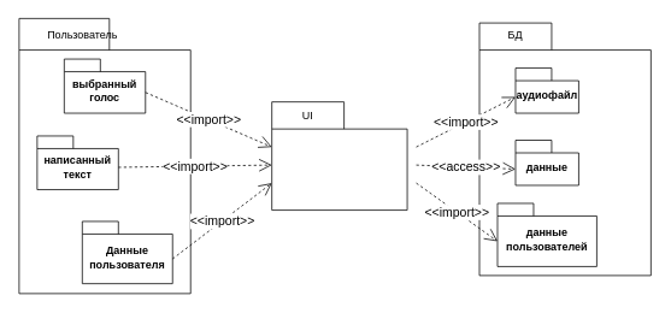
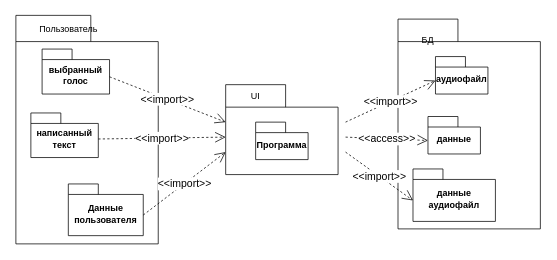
  <mxCell id="0" />
  <mxCell id="1" parent="0" />
  <mxCell id="2" value="" style="shape=folder;fontStyle=1;spacingTop=10;tabWidth=100;tabHeight=35;tabPosition=left;html=1;whiteSpace=wrap;" vertex="1" parent="1"><mxGeometry x="20" y="20" width="190" height="305" as="geometry" /></mxCell>
  <mxCell id="3" value="" style="shape=folder;fontStyle=1;spacingTop=10;tabWidth=80;tabHeight=30;tabPosition=left;html=1;whiteSpace=wrap;" parent="1" vertex="1"><mxGeometry x="530" y="25" width="190" height="280" as="geometry" /></mxCell>
- <mxCell id="4" value="БД" style="text;html=1;strokeColor=none;fillColor=none;align=center;verticalAlign=middle;whiteSpace=wrap;rounded=0;" parent="1" vertex="1"><mxGeometry x="540" y="24" width="60" height="30" as="geometry" /></mxCell>
- <mxCell id="5" value="данные пользователей" style="shape=folder;fontStyle=1;spacingTop=10;tabWidth=40;tabHeight=14;tabPosition=left;html=1;whiteSpace=wrap;" parent="1" vertex="1"><mxGeometry x="550" y="225" width="110" height="70" as="geometry" /></mxCell>
+ <mxCell id="4" value="БД" style="text;html=1;strokeColor=none;fillColor=none;align=center;verticalAlign=middle;whiteSpace=wrap;rounded=0;" parent="1" vertex="1"><mxGeometry x="540" y="39" width="60" height="30" as="geometry" /></mxCell>
+ <mxCell id="5" value="данные аудиофайл" style="shape=folder;fontStyle=1;spacingTop=10;tabWidth=40;tabHeight=14;tabPosition=left;html=1;whiteSpace=wrap;" parent="1" vertex="1"><mxGeometry x="550" y="225" width="110" height="70" as="geometry" /></mxCell>
  <mxCell id="6" value="данные" style="shape=folder;fontStyle=1;spacingTop=10;tabWidth=40;tabHeight=14;tabPosition=left;html=1;whiteSpace=wrap;" parent="1" vertex="1"><mxGeometry x="570" y="155" width="70" height="50" as="geometry" /></mxCell>
- <mxCell id="7" value="выбранный голос" style="shape=folder;fontStyle=1;spacingTop=10;tabWidth=40;tabHeight=14;tabPosition=left;html=1;whiteSpace=wrap;" parent="1" vertex="1"><mxGeometry x="70" y="65" width="90" height="60" as="geometry" /></mxCell>
+ <mxCell id="7" value="выбранный голос" style="shape=folder;fontStyle=1;spacingTop=10;tabWidth=40;tabHeight=14;tabPosition=left;html=1;whiteSpace=wrap;" parent="1" vertex="1"><mxGeometry x="55" y="65" width="90" height="60" as="geometry" /></mxCell>
  <mxCell id="8" value="написанный текст" style="shape=folder;fontStyle=1;spacingTop=10;tabWidth=40;tabHeight=14;tabPosition=left;html=1;whiteSpace=wrap;" parent="1" vertex="1"><mxGeometry x="40" y="150.25" width="90" height="59.5" as="geometry" /></mxCell>
- <mxCell id="9" value="аудиофайл" style="shape=folder;fontStyle=1;spacingTop=10;tabWidth=40;tabHeight=14;tabPosition=left;html=1;whiteSpace=wrap;" parent="1" vertex="1"><mxGeometry x="570" y="75" width="70" height="50" as="geometry" /></mxCell>
+ <mxCell id="9" value="аудиофайл" style="shape=folder;fontStyle=1;spacingTop=10;tabWidth=40;tabHeight=14;tabPosition=left;html=1;whiteSpace=wrap;" parent="1" vertex="1"><mxGeometry x="580" y="75" width="70" height="50" as="geometry" /></mxCell>
  <mxCell id="10" value="&lt;font face=&quot;Helvetica&quot; style=&quot;font-size: 14px;&quot;&gt;&amp;lt;&amp;lt;import&amp;gt;&amp;gt;&lt;/font&gt;" style="endArrow=open;endSize=12;dashed=1;html=1;rounded=0;exitX=0;exitY=0;exitDx=90;exitDy=37;exitPerimeter=0;entryX=0;entryY=0;entryDx=0;entryDy=50;entryPerimeter=0;" parent="1" source="7" target="18" edge="1"><mxGeometry width="160" relative="1" as="geometry"><mxPoint x="130" y="165" as="sourcePoint" /><mxPoint x="290" y="165" as="targetPoint" /></mxGeometry></mxCell>
  <mxCell id="11" value="&lt;font style=&quot;font-size: 14px;&quot;&gt;&amp;lt;&amp;lt;import&amp;gt;&amp;gt;&lt;/font&gt;" style="endArrow=open;endSize=12;dashed=1;html=1;rounded=0;entryX=0;entryY=0;entryDx=0;entryDy=70;entryPerimeter=0;" parent="1" target="18" edge="1"><mxGeometry width="160" relative="1" as="geometry"><mxPoint x="130" y="185" as="sourcePoint" /><mxPoint x="200" y="335" as="targetPoint" /></mxGeometry></mxCell>
  <mxCell id="12" value="&lt;font style=&quot;font-size: 14px;&quot;&gt;&amp;lt;&amp;lt;import&amp;gt;&amp;gt;&lt;/font&gt;" style="endArrow=open;endSize=12;dashed=1;html=1;rounded=0;exitX=0;exitY=0;exitDx=160;exitDy=50;exitPerimeter=0;entryX=0;entryY=0;entryDx=0;entryDy=32;entryPerimeter=0;" parent="1" source="18" target="9" edge="1"><mxGeometry width="160" relative="1" as="geometry"><mxPoint x="1050" y="555" as="sourcePoint" /><mxPoint x="933.003" y="165" as="targetPoint" /></mxGeometry></mxCell>
  <mxCell id="13" value="&lt;font style=&quot;font-size: 14px;&quot;&gt;&amp;lt;&amp;lt;import&amp;gt;&amp;gt;&lt;/font&gt;" style="endArrow=open;endSize=12;dashed=1;html=1;rounded=0;exitX=0;exitY=0;exitDx=160;exitDy=90;exitPerimeter=0;entryX=0;entryY=0;entryDx=0;entryDy=42;entryPerimeter=0;" parent="1" source="18" target="5" edge="1"><mxGeometry x="-0.003" width="160" relative="1" as="geometry"><mxPoint x="385" y="365" as="sourcePoint" /><mxPoint x="275" y="352.778" as="targetPoint" /><mxPoint as="offset" /></mxGeometry></mxCell>
  <mxCell id="14" value="Данные пользователя" style="shape=folder;fontStyle=1;spacingTop=10;tabWidth=40;tabHeight=14;tabPosition=left;html=1;whiteSpace=wrap;" parent="1" vertex="1"><mxGeometry x="90" y="245" width="100" height="69" as="geometry" /></mxCell>
  <mxCell id="15" value="&lt;font style=&quot;font-size: 14px;&quot;&gt;&amp;lt;&amp;lt;import&amp;gt;&amp;gt;&lt;/font&gt;" style="endArrow=open;endSize=12;dashed=1;html=1;rounded=0;exitX=0;exitY=0;exitDx=100;exitDy=41.5;exitPerimeter=0;entryX=0;entryY=0;entryDx=0;entryDy=90;entryPerimeter=0;" parent="1" source="14" target="18" edge="1"><mxGeometry width="160" relative="1" as="geometry"><mxPoint x="190" y="315" as="sourcePoint" /><mxPoint x="370" y="275" as="targetPoint" /></mxGeometry></mxCell>
  <mxCell id="16" value="&lt;font style=&quot;font-size: 14px;&quot;&gt;&amp;lt;&amp;lt;access&amp;gt;&amp;gt;&lt;/font&gt;" style="endArrow=open;endSize=12;dashed=1;html=1;rounded=0;entryX=0;entryY=0;entryDx=0;entryDy=32;entryPerimeter=0;exitX=0;exitY=0;exitDx=160;exitDy=70;exitPerimeter=0;" parent="1" source="18" target="6" edge="1"><mxGeometry width="160" relative="1" as="geometry"><mxPoint x="540" y="315" as="sourcePoint" /><mxPoint x="700" y="315" as="targetPoint" /></mxGeometry></mxCell>
  <mxCell id="17" value="" style="group" vertex="1" connectable="0" parent="1"><mxGeometry x="300" y="112.5" width="150" height="120" as="geometry" /></mxCell>
  <mxCell id="18" value="" style="shape=folder;fontStyle=1;spacingTop=10;tabWidth=80;tabHeight=30;tabPosition=left;html=1;whiteSpace=wrap;" parent="17" vertex="1"><mxGeometry width="150" height="120" as="geometry" /></mxCell>
  <mxCell id="19" value="UI" style="text;html=1;strokeColor=none;fillColor=none;align=center;verticalAlign=middle;whiteSpace=wrap;rounded=0;" parent="17" vertex="1"><mxGeometry x="10" width="60" height="30" as="geometry" /></mxCell>
+ <mxCell id="20" value="Программа" style="shape=folder;fontStyle=1;spacingTop=10;tabWidth=40;tabHeight=14;tabPosition=left;html=1;whiteSpace=wrap;" vertex="1" parent="17"><mxGeometry x="40" y="50" width="70" height="50" as="geometry" /></mxCell>
  <mxCell id="21" value="Пользователь" style="text;html=1;align=center;verticalAlign=middle;resizable=0;points=[];autosize=1;strokeColor=none;fillColor=none;" vertex="1" parent="1"><mxGeometry x="40" y="24" width="100" height="30" as="geometry" /></mxCell>
